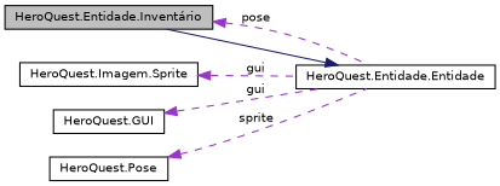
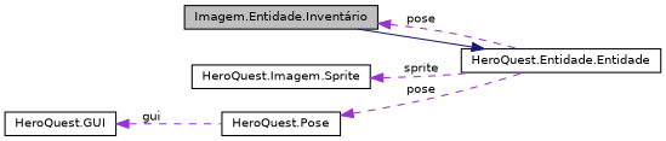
  digraph {
    rankdir=LR
    node [color=black fillcolor=white fontname=Helvetica fontsize=10 shape=record style=filled]
    edge [color=darkorchid3 dir=back fontname=Helvetica fontsize=10 labelfontname=Helvetica labelfontsize=10 style=dashed]
-   n1 [fillcolor=grey75 fontcolor=black height=0.2 label="HeroQuest.Entidade.Inventário" width=0.4]
+   n1 [fillcolor=grey75 fontcolor=black height=0.2 label="Imagem.Entidade.Inventário" width=0.4]
    n2 [height=0.2 label="HeroQuest.Entidade.Entidade" width=0.4]
    n3 [height=0.2 label="HeroQuest.Imagem.Sprite" width=0.4]
    n4 [height=0.2 label="HeroQuest.GUI" width=0.4]
    n5 [height=0.2 label="HeroQuest.Pose" width=0.4]
    n1 -> n2 [label=" pose"]
    n2 -> n1 [color=midnightblue style=solid]
-   n3 -> n2 [label=" gui"]
-   n4 -> n2 [label=" gui"]
-   n5 -> n2 [label=" sprite"]
+   n3 -> n2 [label=" sprite"]
+   n4 -> n5 [label=" gui"]
+   n5 -> n2 [label=" pose"]
  }
